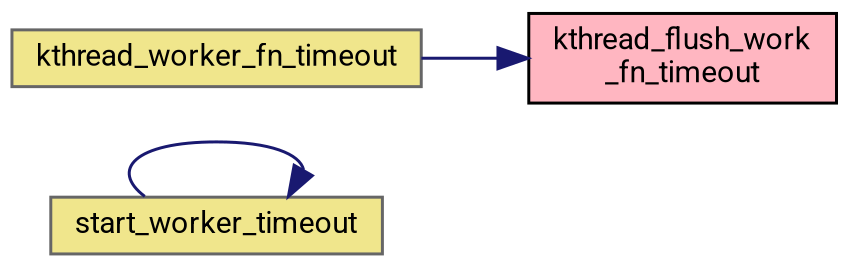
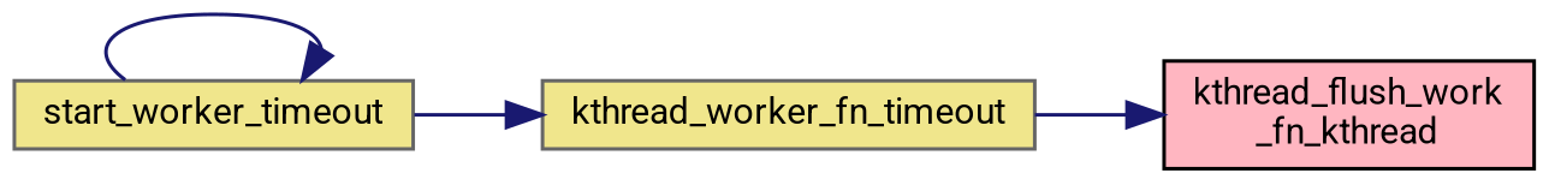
  digraph {
    fontname=Roboto
    rankdir=LR
    node [color=gray40 fillcolor=khaki fontname=Roboto fontsize=10 shape=record style=filled]
    edge [color=midnightblue fontname=Roboto fontsize=10 labelfontname=Helvetica labelfontsize=10 style=solid]
    n1 [fontcolor=black height=0.2 label=start_worker_timeout width=0.4]
    n2 [height=0.2 label=kthread_worker_fn_timeout width=0.4]
-   n3 [color=black fillcolor=lightpink height=0.2 label="kthread_flush_work\l_fn_timeout" width=0.4]
+   n3 [color=black fillcolor=lightpink height=0.2 label="kthread_flush_work\l_fn_kthread" width=0.4]
    n1 -> n1
+   n1 -> n2
    n2 -> n3
  }
